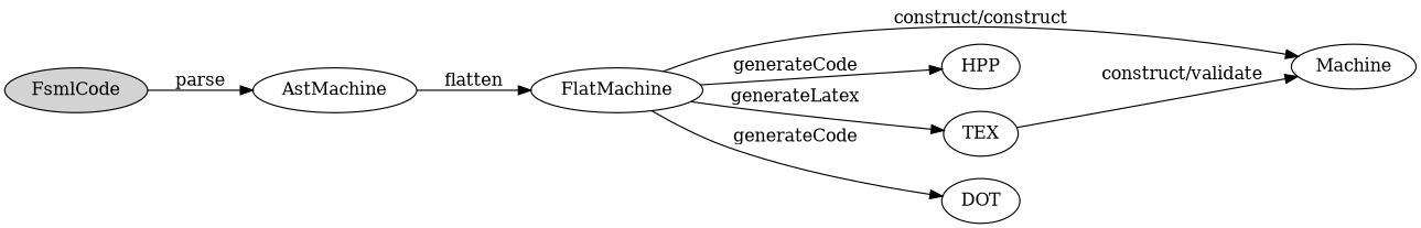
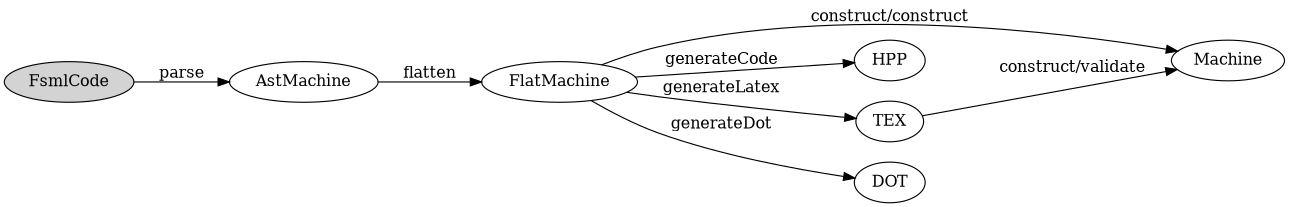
  digraph {
    rankdir=LR
    node [shape=ellipse]
    FsmlCode [style=filled]
    AstMachine
    FlatMachine
    Machine
    HPP
    TEX
    DOT
    FsmlCode -> AstMachine [label=" parse "]
    AstMachine -> FlatMachine [label=" flatten "]
    FlatMachine -> Machine [label=" construct/construct "]
    FlatMachine -> HPP [label=" generateCode "]
    FlatMachine -> TEX [label=" generateLatex "]
-   FlatMachine -> DOT [label=" generateCode "]
+   FlatMachine -> DOT [label=" generateDot "]
    TEX -> Machine [label=" construct/validate "]
  }
